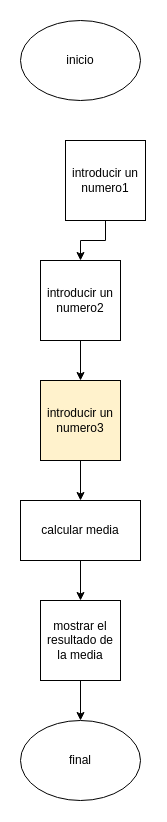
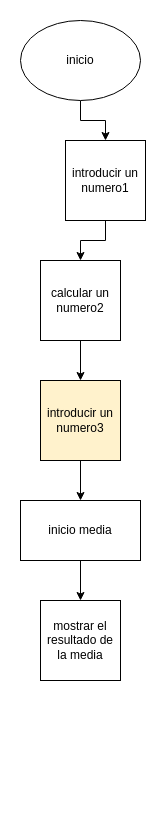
  <mxCell id="0" />
  <mxCell id="1" parent="0" />
+ <mxCell id="2" style="edgeStyle=orthogonalEdgeStyle;rounded=0;orthogonalLoop=1;jettySize=auto;html=1;entryX=0.5;entryY=0;entryDx=0;entryDy=0;" parent="1" source="3" target="5" edge="1"><mxGeometry relative="1" as="geometry" /></mxCell>
  <mxCell id="3" value="inicio" style="ellipse;whiteSpace=wrap;html=1;" parent="1" vertex="1"><mxGeometry x="20" y="20" width="120" height="80" as="geometry" /></mxCell>
  <mxCell id="4" style="edgeStyle=orthogonalEdgeStyle;rounded=0;orthogonalLoop=1;jettySize=auto;html=1;entryX=0.5;entryY=0;entryDx=0;entryDy=0;" parent="1" source="5" target="7" edge="1"><mxGeometry relative="1" as="geometry" /></mxCell>
  <mxCell id="5" value="introducir un numero1" style="whiteSpace=wrap;html=1;aspect=fixed;" parent="1" vertex="1"><mxGeometry x="65" y="140" width="80" height="80" as="geometry" /></mxCell>
  <mxCell id="6" style="edgeStyle=orthogonalEdgeStyle;rounded=0;orthogonalLoop=1;jettySize=auto;html=1;entryX=0.5;entryY=0;entryDx=0;entryDy=0;" parent="1" source="7" target="9" edge="1"><mxGeometry relative="1" as="geometry" /></mxCell>
- <mxCell id="7" value="introducir un numero2" style="whiteSpace=wrap;html=1;aspect=fixed;" parent="1" vertex="1"><mxGeometry x="40" y="260" width="80" height="80" as="geometry" /></mxCell>
+ <mxCell id="7" value="calcular un numero2" style="whiteSpace=wrap;html=1;aspect=fixed;" parent="1" vertex="1"><mxGeometry x="40" y="260" width="80" height="80" as="geometry" /></mxCell>
  <mxCell id="8" style="edgeStyle=orthogonalEdgeStyle;rounded=0;orthogonalLoop=1;jettySize=auto;html=1;entryX=0.5;entryY=0;entryDx=0;entryDy=0;" parent="1" source="9" target="11" edge="1"><mxGeometry relative="1" as="geometry" /></mxCell>
  <mxCell id="9" value="introducir un numero3" style="whiteSpace=wrap;html=1;aspect=fixed;fillColor=#fff2cc;" parent="1" vertex="1"><mxGeometry x="40" y="380" width="80" height="80" as="geometry" /></mxCell>
  <mxCell id="10" style="edgeStyle=orthogonalEdgeStyle;rounded=0;orthogonalLoop=1;jettySize=auto;html=1;entryX=0.5;entryY=0;entryDx=0;entryDy=0;" parent="1" source="11" target="13" edge="1"><mxGeometry relative="1" as="geometry" /></mxCell>
- <mxCell id="11" value="calcular media" style="rounded=0;whiteSpace=wrap;html=1;" parent="1" vertex="1"><mxGeometry x="20" y="500" width="120" height="60" as="geometry" /></mxCell>
- <mxCell id="12" style="edgeStyle=orthogonalEdgeStyle;rounded=0;orthogonalLoop=1;jettySize=auto;html=1;" parent="1" source="13" target="14" edge="1"><mxGeometry relative="1" as="geometry" /></mxCell>
+ <mxCell id="11" value="inicio media" style="rounded=0;whiteSpace=wrap;html=1;" parent="1" vertex="1"><mxGeometry x="20" y="500" width="120" height="60" as="geometry" /></mxCell>
  <mxCell id="13" value="mostrar el resultado de la media" style="whiteSpace=wrap;html=1;aspect=fixed;" parent="1" vertex="1"><mxGeometry x="40" y="600" width="80" height="80" as="geometry" /></mxCell>
- <mxCell id="14" value="final" style="ellipse;whiteSpace=wrap;html=1;" parent="1" vertex="1"><mxGeometry x="20" y="720" width="120" height="80" as="geometry" /></mxCell>
